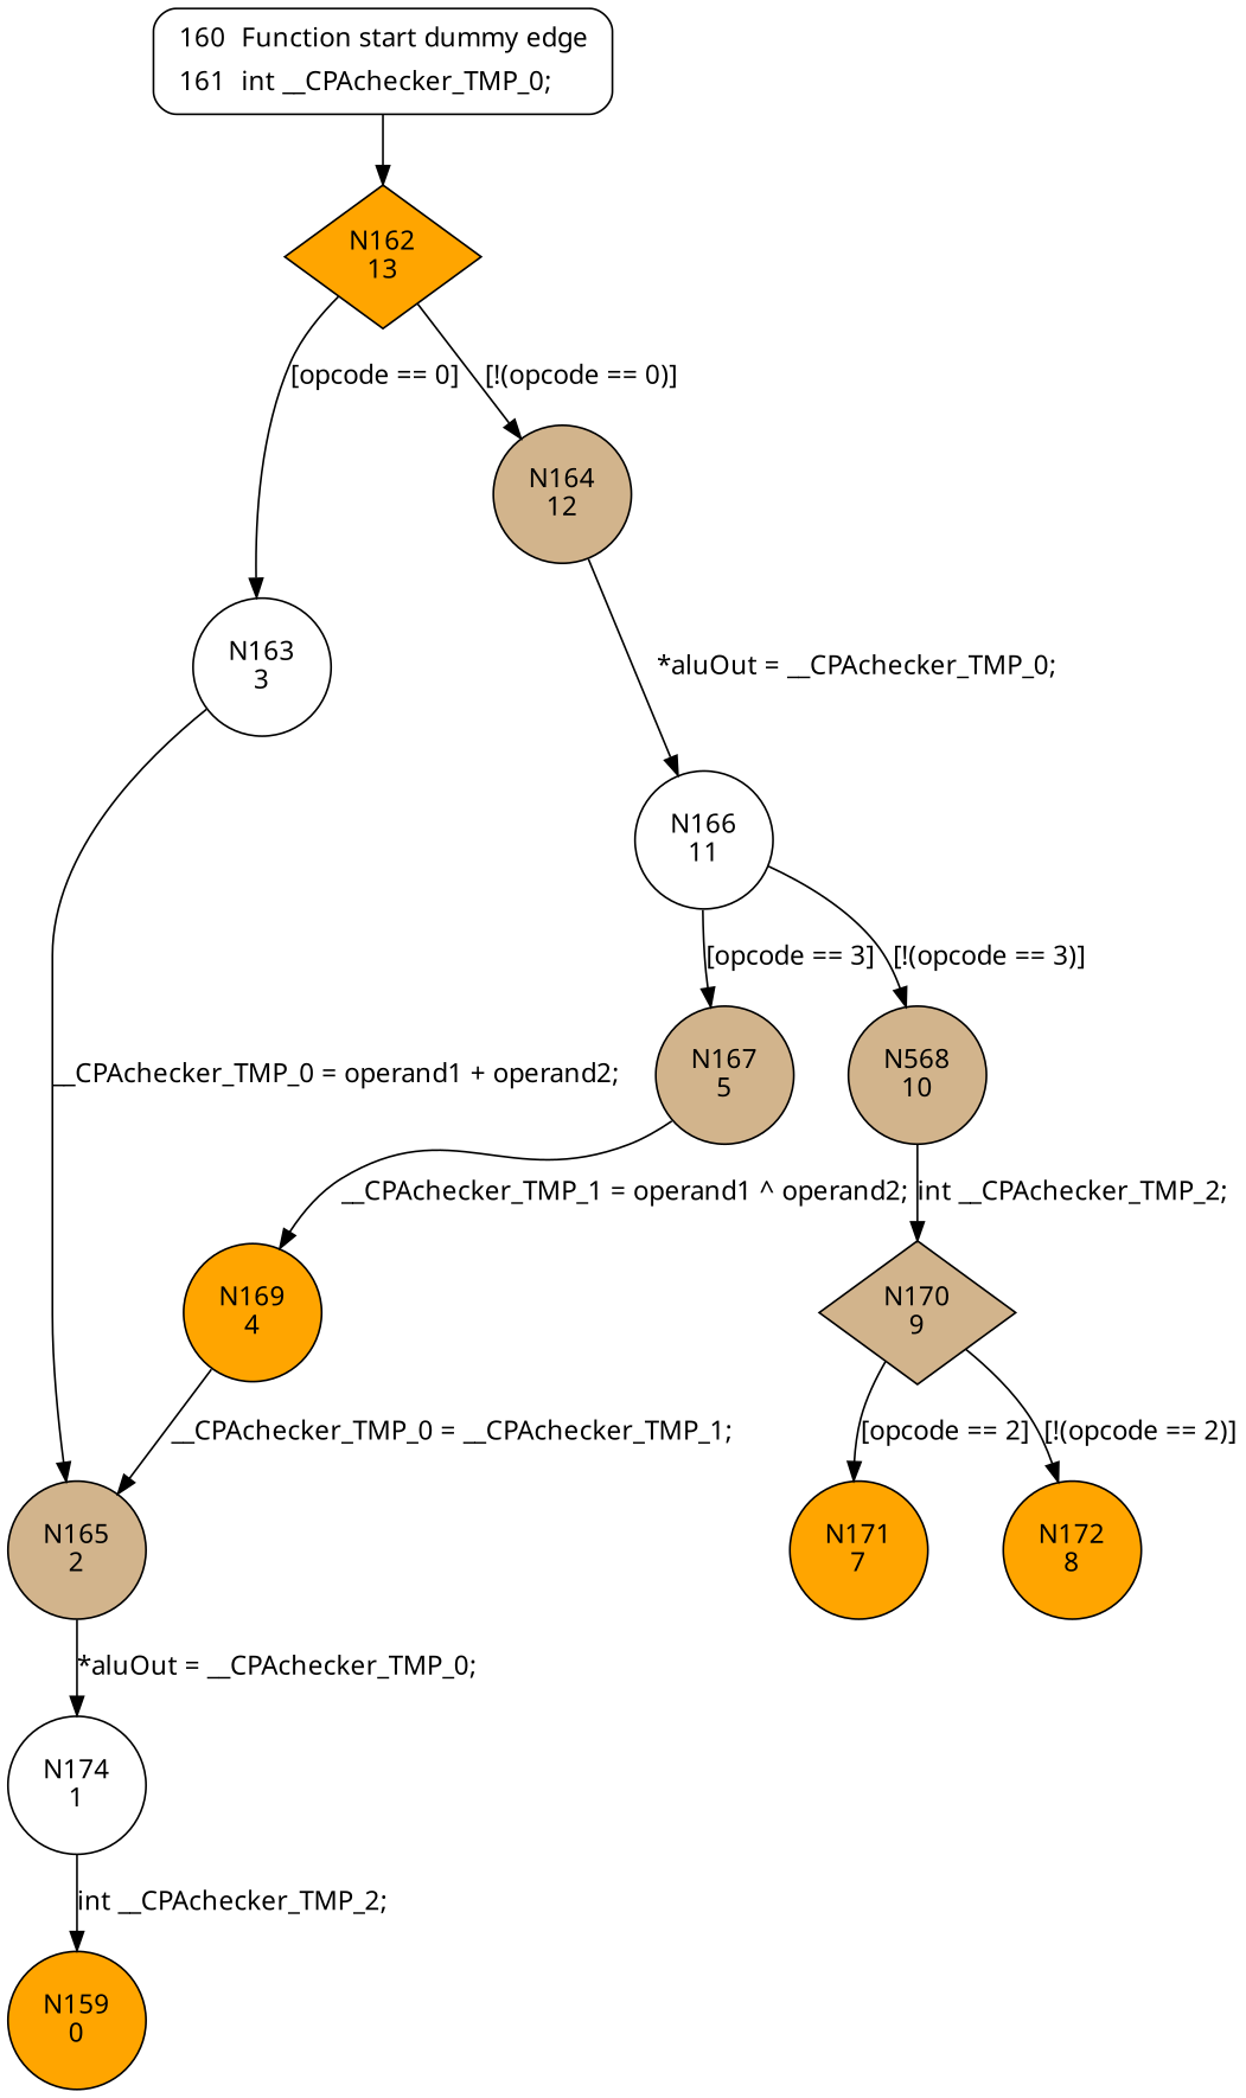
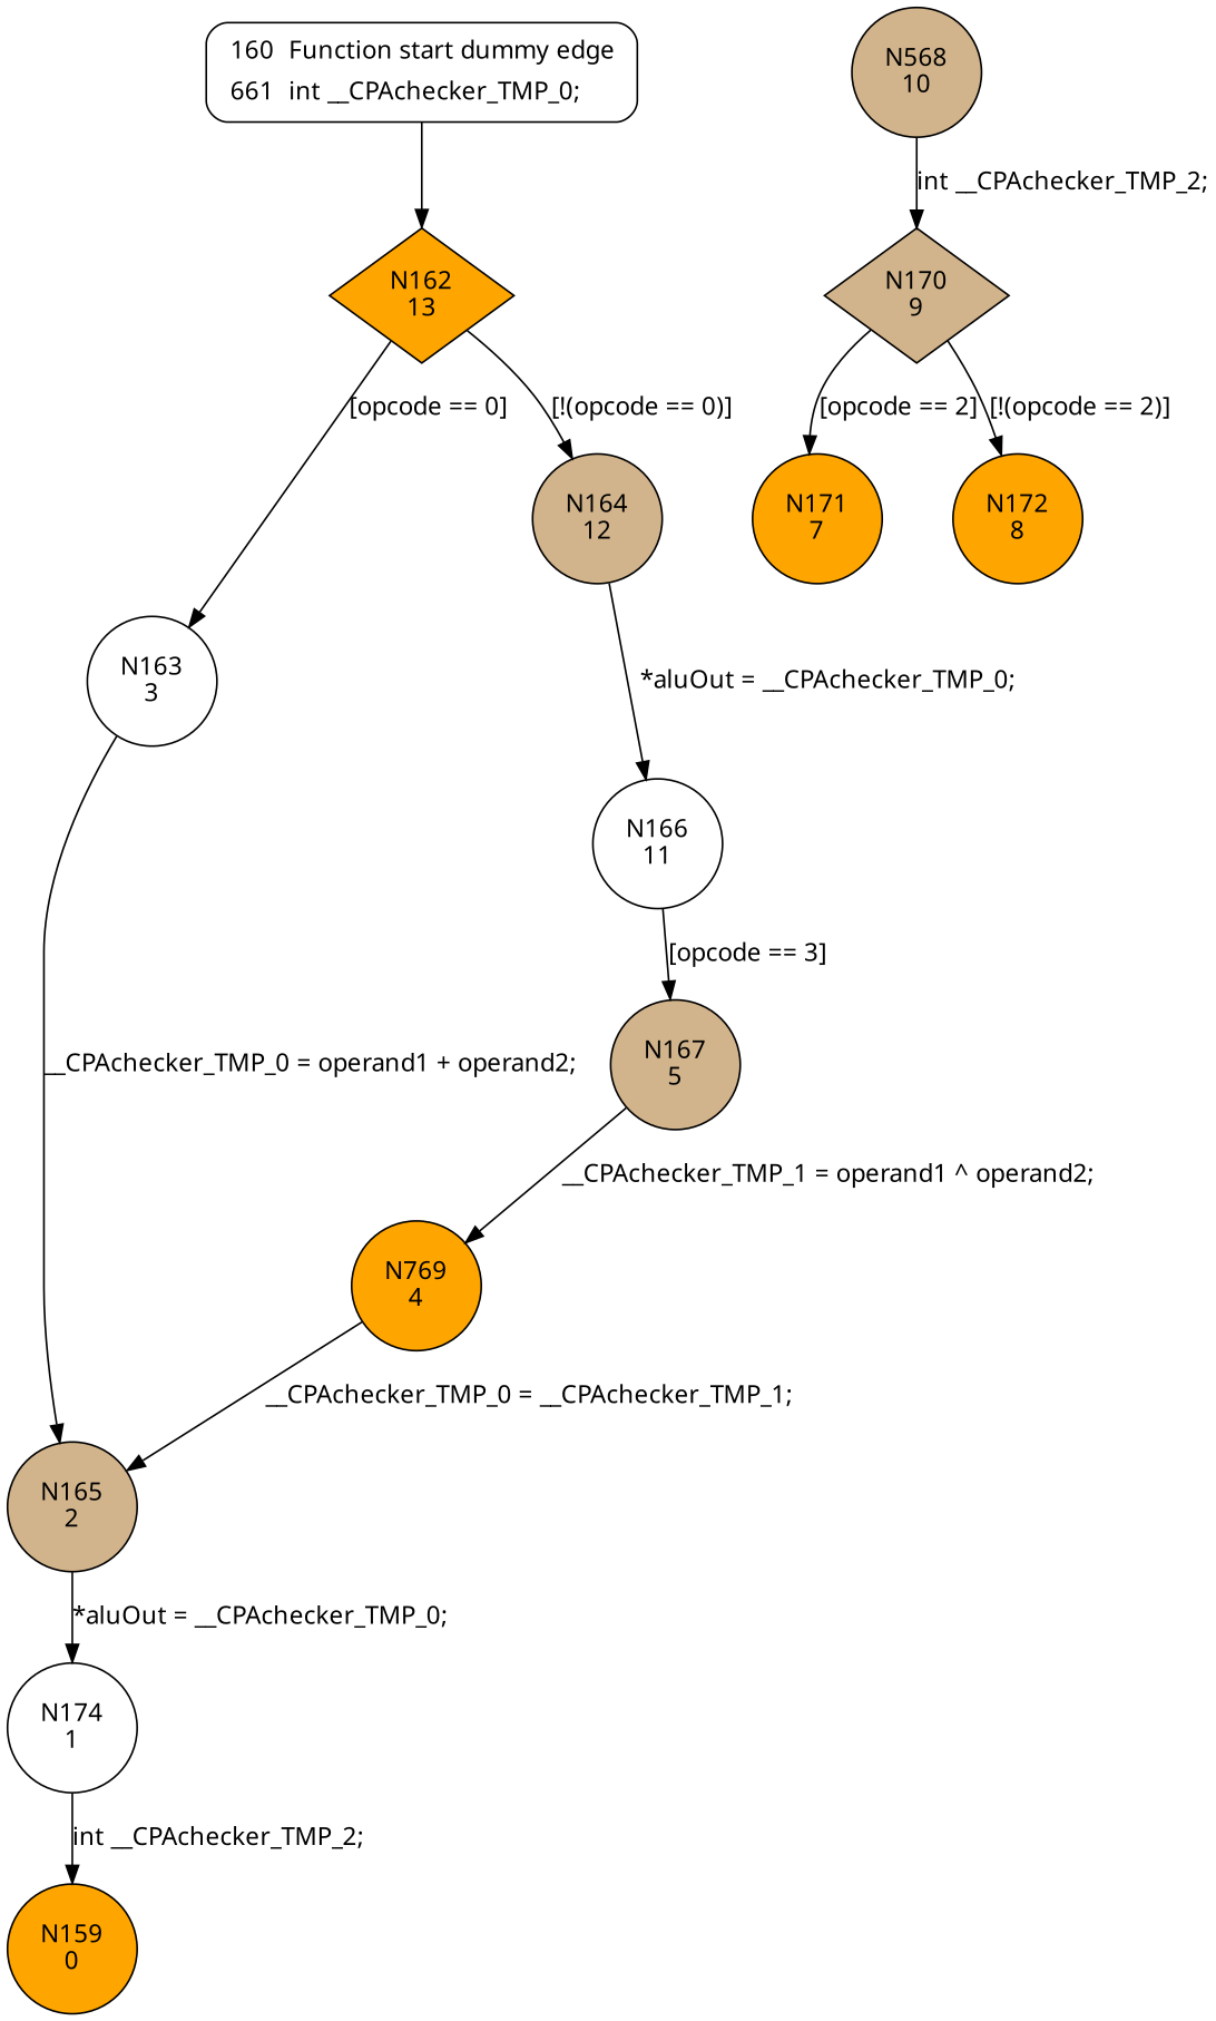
  digraph {
    fontname="Noto Sans"
    node [fillcolor=orange fontname="Noto Sans" shape=circle style=filled]
    edge [fontname="Noto Sans"]
    n1 [label="N162\n13" shape=diamond]
    n2 [fillcolor=white label="N163\n3"]
    n3 [fillcolor=tan label="N164\n12"]
    n4 [fillcolor=tan label="N165\n2"]
    n5 [fillcolor=white label="N166\n11"]
    n6 [fillcolor=white label="N174\n1"]
    n7 [fillcolor=tan label="N167\n5"]
    n8 [fillcolor=tan label="N568\n10"]
-   n9 [label="N169\n4"]
+   n9 [label="N769\n4"]
    n10 [fillcolor=tan label="N170\n9" shape=diamond]
    n11 [label="N171\n7"]
    n12 [label="N172\n8"]
    n13 [label="N159\n0"]
-   n14 [fillcolor=white label=<<table border="0" cellborder="0" cellpadding="3" bgcolor="white"><tr><td align="right">160</td><td align="left">Function start dummy edge</td></tr><tr><td align="right">161</td><td align="left">int __CPAchecker_TMP_0;</td></tr></table>> penwidth=1 shape=Mrecord style="filled,bold"]
+   n14 [fillcolor=white label=<<table border="0" cellborder="0" cellpadding="3" bgcolor="white"><tr><td align="right">160</td><td align="left">Function start dummy edge</td></tr><tr><td align="right">661</td><td align="left">int __CPAchecker_TMP_0;</td></tr></table>> penwidth=1 shape=Mrecord style="filled,bold"]
    n1 -> n2 [label="[opcode == 0]"]
    n1 -> n3 [label="[!(opcode == 0)]"]
    n2 -> n4 [label="__CPAchecker_TMP_0 = operand1 + operand2;"]
    n3 -> n5 [label="*aluOut = __CPAchecker_TMP_0;"]
    n4 -> n6 [label="*aluOut = __CPAchecker_TMP_0;"]
    n5 -> n7 [label="[opcode == 3]"]
-   n5 -> n8 [label="[!(opcode == 3)]"]
    n6 -> n13 [label="int __CPAchecker_TMP_2;"]
    n7 -> n9 [label="__CPAchecker_TMP_1 = operand1 ^ operand2;"]
    n8 -> n10 [label="int __CPAchecker_TMP_2;"]
    n9 -> n4 [label="__CPAchecker_TMP_0 = __CPAchecker_TMP_1;"]
    n10 -> n11 [label="[opcode == 2]"]
    n10 -> n12 [label="[!(opcode == 2)]"]
    n14 -> n1
  }
